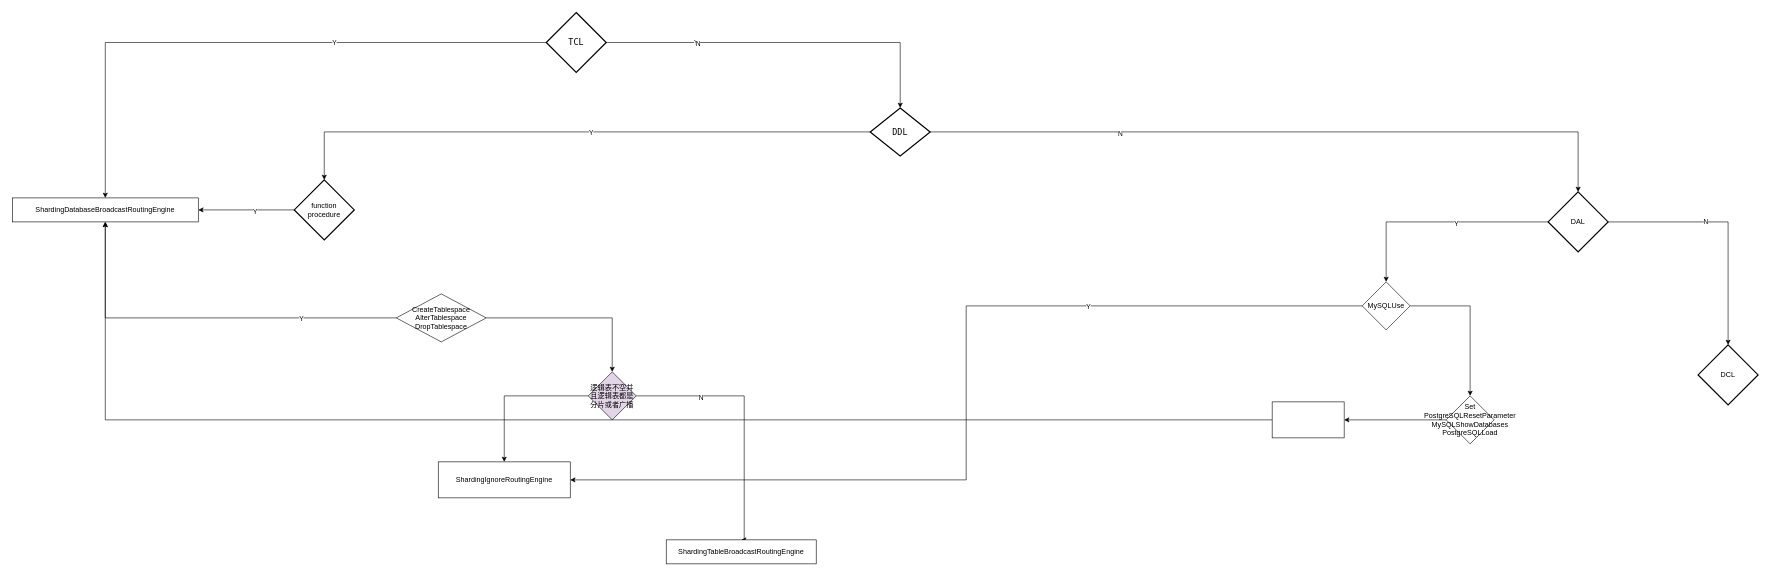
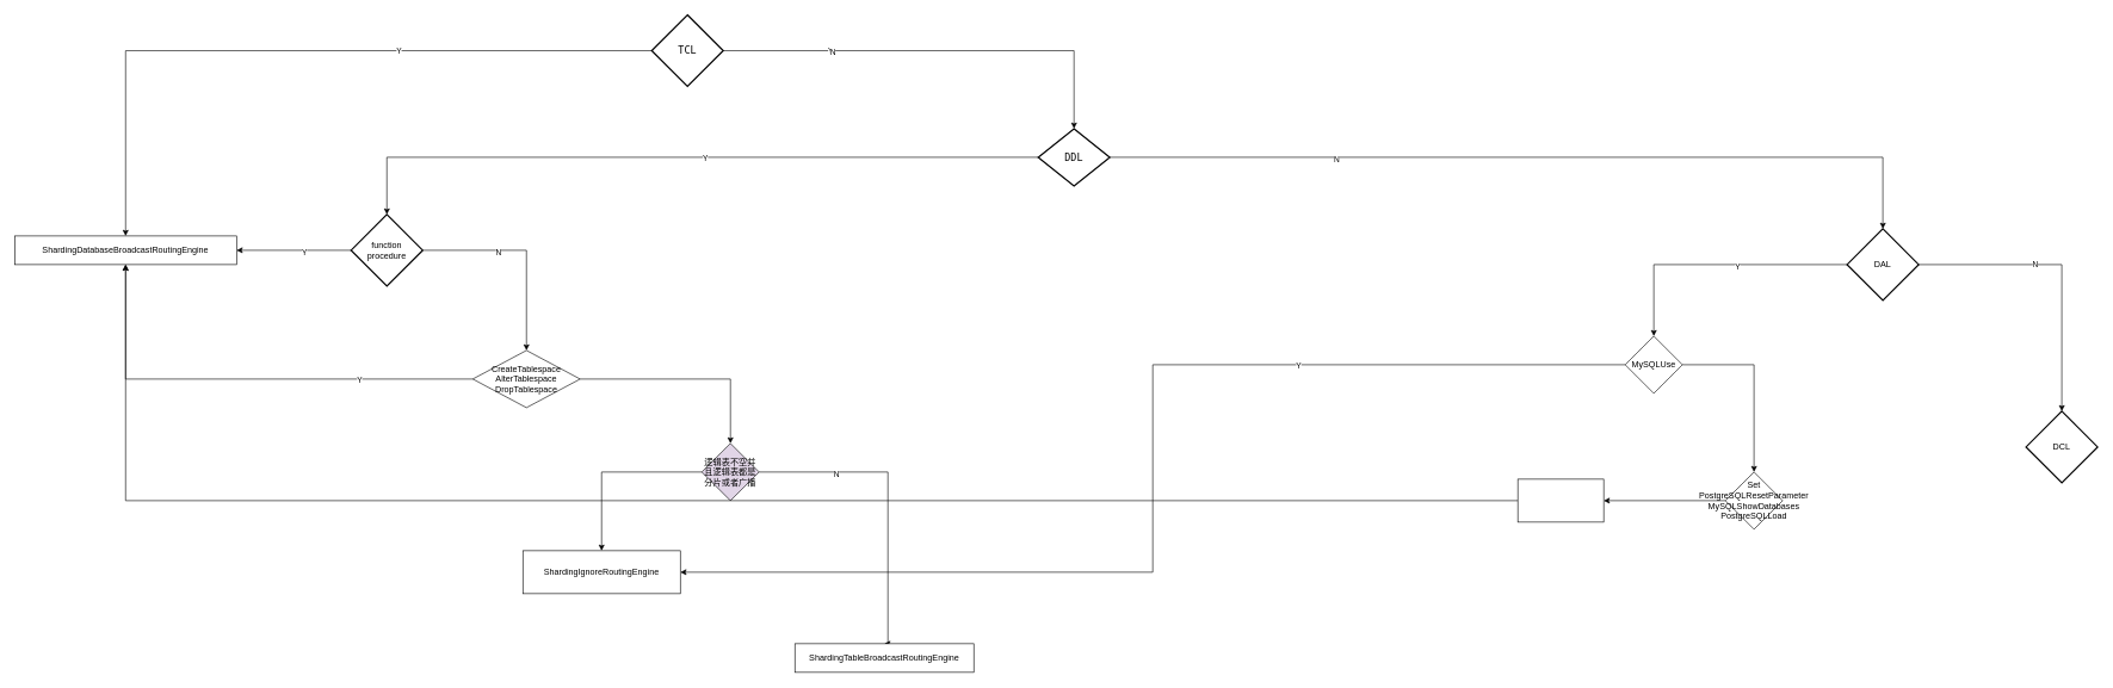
  <mxCell id="0" />
  <mxCell id="1" parent="0" />
  <mxCell id="2" value="ShardingDatabaseBroadcastRoutingEngine" style="rounded=0;whiteSpace=wrap;html=1;" vertex="1" parent="1"><mxGeometry x="20" y="329" width="310" height="40" as="geometry" /></mxCell>
  <mxCell id="3" style="edgeStyle=orthogonalEdgeStyle;rounded=0;orthogonalLoop=1;jettySize=auto;html=1;exitX=0;exitY=0.5;exitDx=0;exitDy=0;exitPerimeter=0;entryX=0.5;entryY=0;entryDx=0;entryDy=0;" edge="1" parent="1" source="8" target="2"><mxGeometry relative="1" as="geometry" /></mxCell>
  <mxCell id="4" value="Y" style="edgeLabel;html=1;align=center;verticalAlign=middle;resizable=0;points=[];" vertex="1" connectable="0" parent="3"><mxGeometry x="-0.287" relative="1" as="geometry"><mxPoint as="offset" /></mxGeometry></mxCell>
  <mxCell id="5" style="edgeStyle=orthogonalEdgeStyle;rounded=0;orthogonalLoop=1;jettySize=auto;html=1;exitX=1;exitY=0.5;exitDx=0;exitDy=0;exitPerimeter=0;" edge="1" parent="1" source="8" target="13"><mxGeometry relative="1" as="geometry"><mxPoint x="1130" y="119" as="targetPoint" /></mxGeometry></mxCell>
  <mxCell id="6" value="Y" style="edgeLabel;html=1;align=center;verticalAlign=middle;resizable=0;points=[];" vertex="1" connectable="0" parent="5"><mxGeometry x="-0.502" y="1" relative="1" as="geometry"><mxPoint as="offset" /></mxGeometry></mxCell>
  <mxCell id="7" value="N" style="edgeLabel;html=1;align=center;verticalAlign=middle;resizable=0;points=[];" vertex="1" connectable="0" parent="5"><mxGeometry x="-0.492" y="-1" relative="1" as="geometry"><mxPoint as="offset" /></mxGeometry></mxCell>
  <mxCell id="8" value="&lt;pre style=&quot;font-family: &amp;#34;cascadia code pl&amp;#34; , monospace ; font-size: 10.5pt&quot;&gt;&lt;span style=&quot;background-color: rgb(255 , 255 , 255)&quot;&gt;TCL&lt;/span&gt;&lt;/pre&gt;" style="strokeWidth=2;html=1;shape=mxgraph.flowchart.decision;whiteSpace=wrap;" vertex="1" parent="1"><mxGeometry x="910" y="20" width="100" height="100" as="geometry" /></mxCell>
  <mxCell id="9" style="edgeStyle=orthogonalEdgeStyle;rounded=0;orthogonalLoop=1;jettySize=auto;html=1;exitX=1;exitY=0.5;exitDx=0;exitDy=0;exitPerimeter=0;entryX=0.5;entryY=0;entryDx=0;entryDy=0;entryPerimeter=0;" edge="1" parent="1" source="13" target="18"><mxGeometry relative="1" as="geometry"><mxPoint x="1390" y="119" as="targetPoint" /></mxGeometry></mxCell>
  <mxCell id="10" value="N" style="edgeLabel;html=1;align=center;verticalAlign=middle;resizable=0;points=[];" vertex="1" connectable="0" parent="9"><mxGeometry x="-0.464" y="-2" relative="1" as="geometry"><mxPoint as="offset" /></mxGeometry></mxCell>
  <mxCell id="11" style="edgeStyle=orthogonalEdgeStyle;rounded=0;orthogonalLoop=1;jettySize=auto;html=1;entryX=0.5;entryY=0;entryDx=0;entryDy=0;entryPerimeter=0;" edge="1" parent="1" source="13" target="24"><mxGeometry relative="1" as="geometry" /></mxCell>
  <mxCell id="12" value="Y" style="edgeLabel;html=1;align=center;verticalAlign=middle;resizable=0;points=[];" vertex="1" connectable="0" parent="11"><mxGeometry x="-0.059" y="1" relative="1" as="geometry"><mxPoint as="offset" /></mxGeometry></mxCell>
  <mxCell id="13" value="&lt;pre style=&quot;font-family: &amp;#34;cascadia code pl&amp;#34; , monospace ; font-size: 10.5pt&quot;&gt;&lt;span style=&quot;background-color: rgb(255 , 255 , 255)&quot;&gt;DDL&lt;/span&gt;&lt;/pre&gt;" style="strokeWidth=2;html=1;shape=mxgraph.flowchart.decision;whiteSpace=wrap;" vertex="1" parent="1"><mxGeometry x="1450" y="179" width="100" height="80" as="geometry" /></mxCell>
  <mxCell id="14" style="edgeStyle=orthogonalEdgeStyle;rounded=0;orthogonalLoop=1;jettySize=auto;html=1;entryX=0.5;entryY=0;entryDx=0;entryDy=0;entryPerimeter=0;" edge="1" parent="1" source="18" target="19"><mxGeometry relative="1" as="geometry"><mxPoint x="1560" y="119" as="targetPoint" /></mxGeometry></mxCell>
  <mxCell id="15" value="N" style="edgeLabel;html=1;align=center;verticalAlign=middle;resizable=0;points=[];" vertex="1" connectable="0" parent="14"><mxGeometry x="-0.2" y="1" relative="1" as="geometry"><mxPoint as="offset" /></mxGeometry></mxCell>
  <mxCell id="16" style="edgeStyle=orthogonalEdgeStyle;rounded=0;orthogonalLoop=1;jettySize=auto;html=1;shadow=0;entryX=0.5;entryY=0;entryDx=0;entryDy=0;" edge="1" parent="1" source="18" target="38"><mxGeometry relative="1" as="geometry"><mxPoint x="2380" y="369" as="targetPoint" /></mxGeometry></mxCell>
  <mxCell id="17" value="Y" style="edgeLabel;html=1;align=center;verticalAlign=middle;resizable=0;points=[];" vertex="1" connectable="0" parent="16"><mxGeometry x="-0.17" y="3" relative="1" as="geometry"><mxPoint as="offset" /></mxGeometry></mxCell>
  <mxCell id="18" value="DAL" style="strokeWidth=2;html=1;shape=mxgraph.flowchart.decision;whiteSpace=wrap;" vertex="1" parent="1"><mxGeometry x="2580" y="319" width="100" height="100" as="geometry" /></mxCell>
  <mxCell id="19" value="DCL" style="strokeWidth=2;html=1;shape=mxgraph.flowchart.decision;whiteSpace=wrap;" vertex="1" parent="1"><mxGeometry x="2830" y="574" width="100" height="100" as="geometry" /></mxCell>
  <mxCell id="20" style="edgeStyle=orthogonalEdgeStyle;rounded=0;orthogonalLoop=1;jettySize=auto;html=1;entryX=1;entryY=0.5;entryDx=0;entryDy=0;" edge="1" parent="1" source="24" target="2"><mxGeometry relative="1" as="geometry"><mxPoint x="995" y="439" as="targetPoint" /></mxGeometry></mxCell>
  <mxCell id="21" value="Y" style="edgeLabel;html=1;align=center;verticalAlign=middle;resizable=0;points=[];" vertex="1" connectable="0" parent="20"><mxGeometry x="-0.181" y="3" relative="1" as="geometry"><mxPoint as="offset" /></mxGeometry></mxCell>
+ <mxCell id="22" style="edgeStyle=orthogonalEdgeStyle;rounded=0;orthogonalLoop=1;jettySize=auto;html=1;exitX=1;exitY=0.5;exitDx=0;exitDy=0;exitPerimeter=0;" edge="1" parent="1" source="24" target="26"><mxGeometry relative="1" as="geometry"><mxPoint x="1410" y="349" as="targetPoint" /></mxGeometry></mxCell>
+ <mxCell id="23" value="N" style="edgeLabel;html=1;align=center;verticalAlign=middle;resizable=0;points=[];" vertex="1" connectable="0" parent="22"><mxGeometry x="-0.261" y="-3" relative="1" as="geometry"><mxPoint as="offset" /></mxGeometry></mxCell>
  <mxCell id="24" value="function&lt;br&gt;procedure" style="strokeWidth=2;html=1;shape=mxgraph.flowchart.decision;whiteSpace=wrap;" vertex="1" parent="1"><mxGeometry x="490" y="299" width="100" height="100" as="geometry" /></mxCell>
  <mxCell id="25" style="edgeStyle=orthogonalEdgeStyle;rounded=0;orthogonalLoop=1;jettySize=auto;html=1;exitX=1;exitY=0.5;exitDx=0;exitDy=0;shadow=0;" edge="1" parent="1" source="26" target="32"><mxGeometry relative="1" as="geometry"><mxPoint x="1730" y="639" as="targetPoint" /></mxGeometry></mxCell>
  <mxCell id="26" value="CreateTablespace&lt;br&gt;AlterTablespace&lt;br&gt;DropTablespace" style="rhombus;whiteSpace=wrap;html=1;" vertex="1" parent="1"><mxGeometry x="660" y="489" width="150" height="80" as="geometry" /></mxCell>
  <mxCell id="27" style="edgeStyle=orthogonalEdgeStyle;rounded=0;orthogonalLoop=1;jettySize=auto;html=1;exitX=0;exitY=0.5;exitDx=0;exitDy=0;shadow=0;entryX=0.5;entryY=1;entryDx=0;entryDy=0;" edge="1" parent="1" source="26" target="2"><mxGeometry relative="1" as="geometry"><mxPoint x="870" y="309" as="targetPoint" /><Array as="points"><mxPoint x="175" y="529" /></Array></mxGeometry></mxCell>
  <mxCell id="28" value="Y" style="edgeLabel;html=1;align=center;verticalAlign=middle;resizable=0;points=[];" vertex="1" connectable="0" parent="27"><mxGeometry x="-0.506" y="1" relative="1" as="geometry"><mxPoint as="offset" /></mxGeometry></mxCell>
  <mxCell id="29" style="edgeStyle=orthogonalEdgeStyle;rounded=0;orthogonalLoop=1;jettySize=auto;html=1;exitX=1;exitY=0.5;exitDx=0;exitDy=0;shadow=0;entryX=0.5;entryY=0;entryDx=0;entryDy=0;" edge="1" parent="1" source="32" target="34"><mxGeometry relative="1" as="geometry"><mxPoint x="1680" y="779" as="targetPoint" /><Array as="points"><mxPoint x="1240" y="659" /><mxPoint x="1240" y="899" /></Array></mxGeometry></mxCell>
  <mxCell id="30" value="N" style="edgeLabel;html=1;align=center;verticalAlign=middle;resizable=0;points=[];" vertex="1" connectable="0" parent="29"><mxGeometry x="-0.496" y="-3" relative="1" as="geometry"><mxPoint as="offset" /></mxGeometry></mxCell>
  <mxCell id="31" style="edgeStyle=orthogonalEdgeStyle;rounded=0;orthogonalLoop=1;jettySize=auto;html=1;shadow=0;" edge="1" parent="1" source="32" target="33"><mxGeometry relative="1" as="geometry" /></mxCell>
  <mxCell id="32" value="逻辑表不空并且逻辑表都是分片或者广播" style="rhombus;whiteSpace=wrap;html=1;fillColor=#e1d5e7;" vertex="1" parent="1"><mxGeometry x="980" y="619" width="80" height="80" as="geometry" /></mxCell>
  <mxCell id="33" value="ShardingIgnoreRoutingEngine" style="rounded=0;whiteSpace=wrap;html=1;" vertex="1" parent="1"><mxGeometry x="730" y="769" width="220" height="60" as="geometry" /></mxCell>
  <mxCell id="34" value="ShardingTableBroadcastRoutingEngine" style="rounded=0;whiteSpace=wrap;html=1;" vertex="1" parent="1"><mxGeometry x="1110" y="899" width="250" height="40" as="geometry" /></mxCell>
  <mxCell id="35" style="edgeStyle=orthogonalEdgeStyle;rounded=0;orthogonalLoop=1;jettySize=auto;html=1;entryX=1;entryY=0.5;entryDx=0;entryDy=0;shadow=0;" edge="1" parent="1" source="38" target="33"><mxGeometry relative="1" as="geometry" /></mxCell>
  <mxCell id="36" value="Y" style="edgeLabel;html=1;align=center;verticalAlign=middle;resizable=0;points=[];" vertex="1" connectable="0" parent="35"><mxGeometry x="-0.432" y="1" relative="1" as="geometry"><mxPoint as="offset" /></mxGeometry></mxCell>
  <mxCell id="37" value="" style="edgeStyle=orthogonalEdgeStyle;rounded=0;orthogonalLoop=1;jettySize=auto;html=1;shadow=0;" edge="1" parent="1" source="38" target="40"><mxGeometry relative="1" as="geometry" /></mxCell>
  <mxCell id="38" value="MySQLUse" style="rhombus;whiteSpace=wrap;html=1;" vertex="1" parent="1"><mxGeometry x="2270" y="469" width="80" height="80" as="geometry" /></mxCell>
  <mxCell id="39" value="" style="edgeStyle=orthogonalEdgeStyle;rounded=0;orthogonalLoop=1;jettySize=auto;html=1;shadow=0;" edge="1" parent="1" source="40" target="42"><mxGeometry relative="1" as="geometry" /></mxCell>
  <mxCell id="40" value="Set&lt;br&gt;PostgreSQLResetParameter&lt;br&gt;MySQLShowDatabases&lt;br&gt;PostgreSQLLoad" style="rhombus;whiteSpace=wrap;html=1;" vertex="1" parent="1"><mxGeometry x="2410" y="659" width="80" height="80" as="geometry" /></mxCell>
  <mxCell id="41" style="edgeStyle=orthogonalEdgeStyle;rounded=0;orthogonalLoop=1;jettySize=auto;html=1;entryX=0.5;entryY=1;entryDx=0;entryDy=0;shadow=0;" edge="1" parent="1" source="42" target="2"><mxGeometry relative="1" as="geometry" /></mxCell>
  <mxCell id="42" value="" style="whiteSpace=wrap;html=1;" vertex="1" parent="1"><mxGeometry x="2120" y="669" width="120" height="60" as="geometry" /></mxCell>
